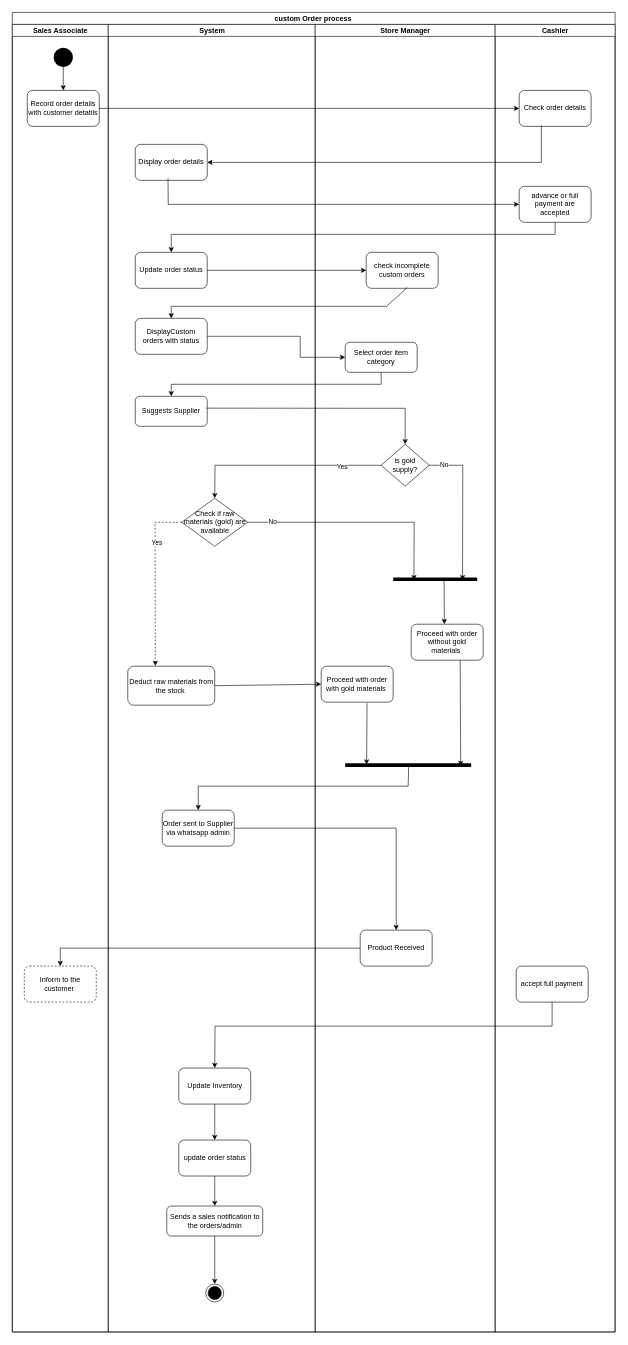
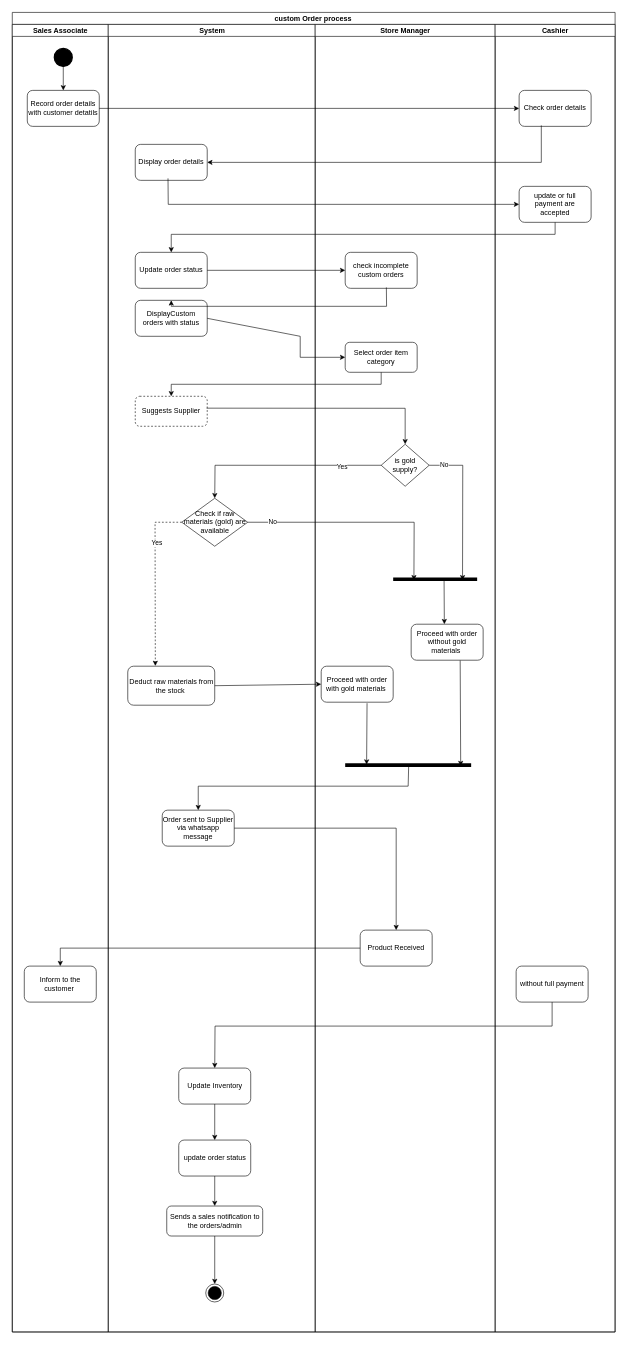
  <mxCell id="0" />
  <mxCell id="1" parent="0" />
  <mxCell id="2" value="custom Order process&amp;nbsp;" style="swimlane;childLayout=stackLayout;resizeParent=1;resizeParentMax=0;startSize=20;html=1;" vertex="1" parent="1"><mxGeometry x="20" y="20" width="1005" height="2200" as="geometry" /></mxCell>
  <mxCell id="3" value="Sales Associate" style="swimlane;startSize=20;html=1;" vertex="1" parent="2"><mxGeometry y="20" width="160" height="2180" as="geometry" /></mxCell>
  <mxCell id="4" value="" style="strokeWidth=2;html=1;shape=mxgraph.flowchart.start_2;whiteSpace=wrap;fillColor=#000000;" vertex="1" parent="3"><mxGeometry x="70.0" y="40" width="30" height="30" as="geometry" /></mxCell>
  <mxCell id="5" value="Record order details with customer detatils" style="rounded=1;whiteSpace=wrap;html=1;" vertex="1" parent="3"><mxGeometry x="25.0" y="110" width="120" height="60" as="geometry" /></mxCell>
- <mxCell id="6" value="Inform to the customer&amp;nbsp;" style="rounded=1;whiteSpace=wrap;html=1;dashed=1;" vertex="1" parent="3"><mxGeometry x="20.0" y="1570" width="120" height="60" as="geometry" /></mxCell>
+ <mxCell id="6" value="Inform to the customer&amp;nbsp;" style="rounded=1;whiteSpace=wrap;html=1;" vertex="1" parent="3"><mxGeometry x="20.0" y="1570" width="120" height="60" as="geometry" /></mxCell>
  <mxCell id="7" value="" style="endArrow=classic;html=1;rounded=0;exitX=0.5;exitY=1;exitDx=0;exitDy=0;exitPerimeter=0;entryX=0.5;entryY=0;entryDx=0;entryDy=0;" edge="1" parent="3" source="4" target="5"><mxGeometry width="50" height="50" relative="1" as="geometry"><mxPoint x="380.0" y="190" as="sourcePoint" /><mxPoint x="430.0" y="140" as="targetPoint" /></mxGeometry></mxCell>
  <mxCell id="8" value="System" style="swimlane;startSize=20;html=1;" vertex="1" parent="2"><mxGeometry x="160" y="20" width="345" height="2180" as="geometry" /></mxCell>
  <mxCell id="9" value="Display order details" style="rounded=1;whiteSpace=wrap;html=1;" vertex="1" parent="8"><mxGeometry x="45.0" y="200" width="120" height="60" as="geometry" /></mxCell>
  <mxCell id="10" value="Update order status" style="rounded=1;whiteSpace=wrap;html=1;" vertex="1" parent="8"><mxGeometry x="45.0" y="380" width="120" height="60" as="geometry" /></mxCell>
- <mxCell id="11" value="DisplayCustom orders with status" style="rounded=1;whiteSpace=wrap;html=1;" vertex="1" parent="8"><mxGeometry x="45.0" y="490" width="120" height="60" as="geometry" /></mxCell>
- <mxCell id="12" value="Suggests Supplier" style="rounded=1;whiteSpace=wrap;html=1;" vertex="1" parent="8"><mxGeometry x="45" y="620" width="120" height="50" as="geometry" /></mxCell>
+ <mxCell id="11" value="DisplayCustom orders with status" style="rounded=1;whiteSpace=wrap;html=1;" vertex="1" parent="8"><mxGeometry x="45.0" y="460" width="120" height="60" as="geometry" /></mxCell>
+ <mxCell id="12" value="Suggests Supplier" style="rounded=1;whiteSpace=wrap;html=1;dashed=1;" vertex="1" parent="8"><mxGeometry x="45" y="620" width="120" height="50" as="geometry" /></mxCell>
  <mxCell id="13" value="Check if raw materials (gold) are available" style="rhombus;whiteSpace=wrap;html=1;" vertex="1" parent="8"><mxGeometry x="122.5" y="790" width="110" height="80" as="geometry" /></mxCell>
  <mxCell id="14" value="Deduct raw materials from the stock&amp;nbsp;" style="rounded=1;whiteSpace=wrap;html=1;" vertex="1" parent="8"><mxGeometry x="32.5" y="1070" width="145" height="65" as="geometry" /></mxCell>
- <mxCell id="15" value="Order sent to Supplier&lt;div&gt;via whatsapp admin&lt;/div&gt;" style="rounded=1;whiteSpace=wrap;html=1;" vertex="1" parent="8"><mxGeometry x="90.0" y="1310" width="120" height="60" as="geometry" /></mxCell>
+ <mxCell id="15" value="Order sent to Supplier&lt;div&gt;via whatsapp message&lt;/div&gt;" style="rounded=1;whiteSpace=wrap;html=1;" vertex="1" parent="8"><mxGeometry x="90.0" y="1310" width="120" height="60" as="geometry" /></mxCell>
  <mxCell id="16" value="Sends a sales notification to the orders/admin" style="rounded=1;whiteSpace=wrap;html=1;" vertex="1" parent="8"><mxGeometry x="97.5" y="1970" width="160" height="50" as="geometry" /></mxCell>
  <mxCell id="17" value="Update Inventory" style="rounded=1;whiteSpace=wrap;html=1;" vertex="1" parent="8"><mxGeometry x="117.5" y="1740" width="120" height="60" as="geometry" /></mxCell>
  <mxCell id="18" value="update order status" style="rounded=1;whiteSpace=wrap;html=1;" vertex="1" parent="8"><mxGeometry x="117.5" y="1860" width="120" height="60" as="geometry" /></mxCell>
  <mxCell id="19" value="" style="ellipse;html=1;shape=endState;fillColor=#000000;strokeColor=#000000;" vertex="1" parent="8"><mxGeometry x="162.5" y="2100" width="30" height="30" as="geometry" /></mxCell>
  <mxCell id="20" value="" style="endArrow=classic;html=1;rounded=0;exitX=0;exitY=0.5;exitDx=0;exitDy=0;entryX=0.317;entryY=-0.007;entryDx=0;entryDy=0;entryPerimeter=0;dashed=1;" edge="1" parent="8" source="13" target="14"><mxGeometry width="50" height="50" relative="1" as="geometry"><mxPoint x="310.0" y="960" as="sourcePoint" /><mxPoint x="360.0" y="910" as="targetPoint" /><Array as="points"><mxPoint x="78.0" y="830" /></Array></mxGeometry></mxCell>
  <mxCell id="21" value="Yes" style="edgeLabel;html=1;align=center;verticalAlign=middle;resizable=0;points=[];" vertex="1" connectable="0" parent="20"><mxGeometry x="-0.443" y="2" relative="1" as="geometry"><mxPoint as="offset" /></mxGeometry></mxCell>
  <mxCell id="22" value="" style="endArrow=classic;html=1;rounded=0;exitX=0.5;exitY=1;exitDx=0;exitDy=0;entryX=0.5;entryY=0;entryDx=0;entryDy=0;" edge="1" parent="8" source="17" target="18"><mxGeometry width="50" height="50" relative="1" as="geometry"><mxPoint x="295.0" y="1860" as="sourcePoint" /><mxPoint x="345.0" y="1810" as="targetPoint" /></mxGeometry></mxCell>
  <mxCell id="23" value="" style="endArrow=classic;html=1;rounded=0;exitX=0.5;exitY=1;exitDx=0;exitDy=0;entryX=0.5;entryY=0;entryDx=0;entryDy=0;" edge="1" parent="8" source="18" target="16"><mxGeometry width="50" height="50" relative="1" as="geometry"><mxPoint x="370.0" y="1800" as="sourcePoint" /><mxPoint x="420.0" y="1750" as="targetPoint" /></mxGeometry></mxCell>
  <mxCell id="24" value="" style="endArrow=classic;html=1;rounded=0;exitX=0.5;exitY=1;exitDx=0;exitDy=0;entryX=0.5;entryY=0;entryDx=0;entryDy=0;" edge="1" parent="8" source="16" target="19"><mxGeometry width="50" height="50" relative="1" as="geometry"><mxPoint x="370.0" y="1700" as="sourcePoint" /><mxPoint x="420.0" y="1650" as="targetPoint" /></mxGeometry></mxCell>
  <mxCell id="25" value="Store Manager" style="swimlane;startSize=20;html=1;" vertex="1" parent="2"><mxGeometry x="505" y="20" width="300" height="2180" as="geometry" /></mxCell>
- <mxCell id="26" value="check incomplete custom orders" style="rounded=1;whiteSpace=wrap;html=1;" vertex="1" parent="25"><mxGeometry x="85" y="380" width="120" height="60" as="geometry" /></mxCell>
+ <mxCell id="26" value="check incomplete custom orders" style="rounded=1;whiteSpace=wrap;html=1;" vertex="1" parent="25"><mxGeometry x="50.0" y="380" width="120" height="60" as="geometry" /></mxCell>
  <mxCell id="27" value="Select order item category" style="rounded=1;whiteSpace=wrap;html=1;" vertex="1" parent="25"><mxGeometry x="50" y="530" width="120" height="50" as="geometry" /></mxCell>
  <mxCell id="28" value="is gold supply?" style="rhombus;whiteSpace=wrap;html=1;" vertex="1" parent="25"><mxGeometry x="110" y="700" width="80" height="70" as="geometry" /></mxCell>
  <mxCell id="29" value="" style="line;strokeWidth=6;rotatable=0;dashed=0;labelPosition=right;align=left;verticalAlign=middle;spacingTop=0;spacingLeft=6;points=[];portConstraint=eastwest;" vertex="1" parent="25"><mxGeometry x="130" y="920" width="140" height="10" as="geometry" /></mxCell>
  <mxCell id="30" value="Proceed with order&lt;div&gt;without gold materials&amp;nbsp;&lt;/div&gt;" style="rounded=1;whiteSpace=wrap;html=1;" vertex="1" parent="25"><mxGeometry x="160.0" y="1000" width="120" height="60" as="geometry" /></mxCell>
  <mxCell id="31" value="Proceed with order&lt;div&gt;with gold materials&amp;nbsp;&lt;/div&gt;" style="rounded=1;whiteSpace=wrap;html=1;" vertex="1" parent="25"><mxGeometry x="10.0" y="1070" width="120" height="60" as="geometry" /></mxCell>
  <mxCell id="32" value="" style="line;strokeWidth=6;rotatable=0;dashed=0;labelPosition=right;align=left;verticalAlign=middle;spacingTop=0;spacingLeft=6;points=[];portConstraint=eastwest;" vertex="1" parent="25"><mxGeometry x="50" y="1230" width="210" height="10" as="geometry" /></mxCell>
  <mxCell id="33" value="Product Received" style="rounded=1;whiteSpace=wrap;html=1;" vertex="1" parent="25"><mxGeometry x="75.0" y="1510" width="120" height="60" as="geometry" /></mxCell>
  <mxCell id="34" value="" style="endArrow=classic;html=1;rounded=0;exitX=1;exitY=0.5;exitDx=0;exitDy=0;entryX=0.826;entryY=0.673;entryDx=0;entryDy=0;entryPerimeter=0;" edge="1" parent="25" source="28" target="29"><mxGeometry width="50" height="50" relative="1" as="geometry"><mxPoint x="-35.0" y="710" as="sourcePoint" /><mxPoint x="15.0" y="660" as="targetPoint" /><Array as="points"><mxPoint x="246.0" y="735" /></Array></mxGeometry></mxCell>
  <mxCell id="35" value="No" style="edgeLabel;html=1;align=center;verticalAlign=middle;resizable=0;points=[];" vertex="1" connectable="0" parent="34"><mxGeometry x="-0.81" y="1" relative="1" as="geometry"><mxPoint as="offset" /></mxGeometry></mxCell>
  <mxCell id="36" value="" style="endArrow=classic;html=1;rounded=0;exitX=0.606;exitY=0.327;exitDx=0;exitDy=0;exitPerimeter=0;entryX=0.461;entryY=-0.001;entryDx=0;entryDy=0;entryPerimeter=0;" edge="1" parent="25" source="29" target="30"><mxGeometry width="50" height="50" relative="1" as="geometry"><mxPoint x="25.0" y="980" as="sourcePoint" /><mxPoint x="75.0" y="930" as="targetPoint" /></mxGeometry></mxCell>
  <mxCell id="37" value="" style="endArrow=classic;html=1;rounded=0;exitX=0.681;exitY=1.007;exitDx=0;exitDy=0;exitPerimeter=0;entryX=0.917;entryY=0.644;entryDx=0;entryDy=0;entryPerimeter=0;" edge="1" parent="25" source="30" target="32"><mxGeometry width="50" height="50" relative="1" as="geometry"><mxPoint x="-75.0" y="1020" as="sourcePoint" /><mxPoint x="-25.0" y="970" as="targetPoint" /></mxGeometry></mxCell>
  <mxCell id="38" value="" style="endArrow=classic;html=1;rounded=0;exitX=0.637;exitY=1.028;exitDx=0;exitDy=0;exitPerimeter=0;entryX=0.17;entryY=0.396;entryDx=0;entryDy=0;entryPerimeter=0;" edge="1" parent="25" source="31" target="32"><mxGeometry width="50" height="50" relative="1" as="geometry"><mxPoint x="-75.0" y="1020" as="sourcePoint" /><mxPoint x="-25.0" y="970" as="targetPoint" /></mxGeometry></mxCell>
  <mxCell id="39" value="Cashier" style="swimlane;startSize=20;html=1;" vertex="1" parent="2"><mxGeometry x="805" y="20" width="200" height="2180" as="geometry" /></mxCell>
  <mxCell id="40" value="Check order details" style="rounded=1;whiteSpace=wrap;html=1;" vertex="1" parent="39"><mxGeometry x="40.0" y="110" width="120" height="60" as="geometry" /></mxCell>
- <mxCell id="41" value="advance or full payment are accepted" style="rounded=1;whiteSpace=wrap;html=1;" vertex="1" parent="39"><mxGeometry x="40.0" y="270" width="120" height="60" as="geometry" /></mxCell>
- <mxCell id="42" value="accept full payment" style="rounded=1;whiteSpace=wrap;html=1;" vertex="1" parent="39"><mxGeometry x="35.0" y="1570" width="120" height="60" as="geometry" /></mxCell>
+ <mxCell id="41" value="update or full payment are accepted" style="rounded=1;whiteSpace=wrap;html=1;" vertex="1" parent="39"><mxGeometry x="40.0" y="270" width="120" height="60" as="geometry" /></mxCell>
+ <mxCell id="42" value="without full payment" style="rounded=1;whiteSpace=wrap;html=1;" vertex="1" parent="39"><mxGeometry x="35.0" y="1570" width="120" height="60" as="geometry" /></mxCell>
  <mxCell id="43" value="" style="endArrow=classic;html=1;rounded=0;exitX=1;exitY=0.5;exitDx=0;exitDy=0;entryX=0;entryY=0.5;entryDx=0;entryDy=0;" edge="1" parent="2" source="5" target="40"><mxGeometry width="50" height="50" relative="1" as="geometry"><mxPoint x="490.0" y="200" as="sourcePoint" /><mxPoint x="540.0" y="150" as="targetPoint" /></mxGeometry></mxCell>
  <mxCell id="44" value="" style="endArrow=classic;html=1;rounded=0;exitX=0.308;exitY=0.973;exitDx=0;exitDy=0;exitPerimeter=0;entryX=1;entryY=0.5;entryDx=0;entryDy=0;" edge="1" parent="2" source="40" target="9"><mxGeometry width="50" height="50" relative="1" as="geometry"><mxPoint x="490.0" y="200" as="sourcePoint" /><mxPoint x="540.0" y="150" as="targetPoint" /><Array as="points"><mxPoint x="882.0" y="250" /></Array></mxGeometry></mxCell>
  <mxCell id="45" value="" style="endArrow=classic;html=1;rounded=0;exitX=0.455;exitY=0.945;exitDx=0;exitDy=0;exitPerimeter=0;entryX=0;entryY=0.5;entryDx=0;entryDy=0;" edge="1" parent="2" source="9" target="41"><mxGeometry width="50" height="50" relative="1" as="geometry"><mxPoint x="490.0" y="200" as="sourcePoint" /><mxPoint x="540.0" y="150" as="targetPoint" /><Array as="points"><mxPoint x="260.0" y="320" /></Array></mxGeometry></mxCell>
  <mxCell id="46" value="" style="endArrow=classic;html=1;rounded=0;entryX=0.5;entryY=0;entryDx=0;entryDy=0;exitX=0.5;exitY=1;exitDx=0;exitDy=0;" edge="1" parent="2" source="41" target="10"><mxGeometry width="50" height="50" relative="1" as="geometry"><mxPoint x="490.0" y="200" as="sourcePoint" /><mxPoint x="540.0" y="150" as="targetPoint" /><Array as="points"><mxPoint x="905.0" y="370" /><mxPoint x="265.0" y="370" /></Array></mxGeometry></mxCell>
  <mxCell id="47" value="" style="endArrow=classic;html=1;rounded=0;exitX=1;exitY=0.5;exitDx=0;exitDy=0;" edge="1" parent="2" source="10" target="26"><mxGeometry width="50" height="50" relative="1" as="geometry"><mxPoint x="480.0" y="340" as="sourcePoint" /><mxPoint x="530.0" y="290" as="targetPoint" /></mxGeometry></mxCell>
  <mxCell id="48" value="" style="endArrow=classic;html=1;rounded=0;exitX=0.572;exitY=0.975;exitDx=0;exitDy=0;exitPerimeter=0;entryX=0.5;entryY=0;entryDx=0;entryDy=0;" edge="1" parent="2" source="26" target="11"><mxGeometry width="50" height="50" relative="1" as="geometry"><mxPoint x="450.0" y="500" as="sourcePoint" /><mxPoint x="500.0" y="450" as="targetPoint" /><Array as="points"><mxPoint x="624.0" y="490" /><mxPoint x="265.0" y="490" /></Array></mxGeometry></mxCell>
  <mxCell id="49" value="" style="endArrow=classic;html=1;rounded=0;exitX=1;exitY=0.5;exitDx=0;exitDy=0;entryX=0;entryY=0.5;entryDx=0;entryDy=0;" edge="1" parent="2" source="11" target="27"><mxGeometry width="50" height="50" relative="1" as="geometry"><mxPoint x="450.0" y="500" as="sourcePoint" /><mxPoint x="500.0" y="450" as="targetPoint" /><Array as="points"><mxPoint x="480.0" y="540" /><mxPoint x="480.0" y="575" /></Array></mxGeometry></mxCell>
  <mxCell id="50" value="" style="endArrow=classic;html=1;rounded=0;exitX=0.5;exitY=1;exitDx=0;exitDy=0;entryX=0.5;entryY=0;entryDx=0;entryDy=0;" edge="1" parent="2" source="27" target="12"><mxGeometry width="50" height="50" relative="1" as="geometry"><mxPoint x="420.0" y="620" as="sourcePoint" /><mxPoint x="470.0" y="570" as="targetPoint" /><Array as="points"><mxPoint x="615.0" y="620" /><mxPoint x="265.0" y="620" /></Array></mxGeometry></mxCell>
  <mxCell id="51" value="" style="endArrow=classic;html=1;rounded=0;exitX=0.991;exitY=0.396;exitDx=0;exitDy=0;exitPerimeter=0;entryX=0.5;entryY=0;entryDx=0;entryDy=0;" edge="1" parent="2" source="12" target="28"><mxGeometry width="50" height="50" relative="1" as="geometry"><mxPoint x="420.0" y="620" as="sourcePoint" /><mxPoint x="470.0" y="570" as="targetPoint" /><Array as="points"><mxPoint x="655.0" y="660" /></Array></mxGeometry></mxCell>
  <mxCell id="52" value="" style="endArrow=classic;html=1;rounded=0;exitX=0;exitY=0.5;exitDx=0;exitDy=0;entryX=0.5;entryY=0;entryDx=0;entryDy=0;" edge="1" parent="2" source="28" target="13"><mxGeometry width="50" height="50" relative="1" as="geometry"><mxPoint x="470.0" y="730" as="sourcePoint" /><mxPoint x="520.0" y="680" as="targetPoint" /><Array as="points"><mxPoint x="338.0" y="755" /></Array></mxGeometry></mxCell>
  <mxCell id="53" value="Yes" style="edgeLabel;html=1;align=center;verticalAlign=middle;resizable=0;points=[];" vertex="1" connectable="0" parent="52"><mxGeometry x="-0.603" y="1" relative="1" as="geometry"><mxPoint as="offset" /></mxGeometry></mxCell>
  <mxCell id="54" value="" style="endArrow=classic;html=1;rounded=0;exitX=1;exitY=0.5;exitDx=0;exitDy=0;entryX=0.247;entryY=0.673;entryDx=0;entryDy=0;entryPerimeter=0;" edge="1" parent="2" source="13" target="29"><mxGeometry width="50" height="50" relative="1" as="geometry"><mxPoint x="470.0" y="730" as="sourcePoint" /><mxPoint x="520.0" y="680" as="targetPoint" /><Array as="points"><mxPoint x="670.0" y="850" /></Array></mxGeometry></mxCell>
  <mxCell id="55" value="No" style="edgeLabel;html=1;align=center;verticalAlign=middle;resizable=0;points=[];" vertex="1" connectable="0" parent="54"><mxGeometry x="-0.779" y="1" relative="1" as="geometry"><mxPoint as="offset" /></mxGeometry></mxCell>
  <mxCell id="56" value="" style="endArrow=classic;html=1;rounded=0;exitX=1;exitY=0.5;exitDx=0;exitDy=0;entryX=0;entryY=0.5;entryDx=0;entryDy=0;" edge="1" parent="2" source="14" target="31"><mxGeometry width="50" height="50" relative="1" as="geometry"><mxPoint x="410.0" y="1100" as="sourcePoint" /><mxPoint x="460.0" y="1050" as="targetPoint" /></mxGeometry></mxCell>
  <mxCell id="57" value="" style="endArrow=classic;html=1;rounded=0;exitX=0.504;exitY=0.54;exitDx=0;exitDy=0;exitPerimeter=0;entryX=0.5;entryY=0;entryDx=0;entryDy=0;" edge="1" parent="2" source="32" target="15"><mxGeometry width="50" height="50" relative="1" as="geometry"><mxPoint x="400.0" y="1290" as="sourcePoint" /><mxPoint x="450.0" y="1240" as="targetPoint" /><Array as="points"><mxPoint x="660.0" y="1290" /><mxPoint x="310.0" y="1290" /></Array></mxGeometry></mxCell>
  <mxCell id="58" value="" style="endArrow=classic;html=1;rounded=0;exitX=1;exitY=0.5;exitDx=0;exitDy=0;entryX=0.5;entryY=0;entryDx=0;entryDy=0;" edge="1" parent="2" source="15" target="33"><mxGeometry width="50" height="50" relative="1" as="geometry"><mxPoint x="400.0" y="1190" as="sourcePoint" /><mxPoint x="450.0" y="1140" as="targetPoint" /><Array as="points"><mxPoint x="640.0" y="1360" /></Array></mxGeometry></mxCell>
  <mxCell id="59" value="" style="endArrow=classic;html=1;rounded=0;exitX=0;exitY=0.5;exitDx=0;exitDy=0;entryX=0.5;entryY=0;entryDx=0;entryDy=0;" edge="1" parent="2" source="33" target="6"><mxGeometry width="50" height="50" relative="1" as="geometry"><mxPoint x="440.0" y="1370" as="sourcePoint" /><mxPoint x="490.0" y="1320" as="targetPoint" /><Array as="points"><mxPoint x="80.0" y="1560" /></Array></mxGeometry></mxCell>
  <mxCell id="60" value="" style="endArrow=classic;html=1;rounded=0;exitX=0.5;exitY=1;exitDx=0;exitDy=0;entryX=0.5;entryY=0;entryDx=0;entryDy=0;" edge="1" parent="2" source="42" target="17"><mxGeometry width="50" height="50" relative="1" as="geometry"><mxPoint x="440.0" y="1370" as="sourcePoint" /><mxPoint x="490.0" y="1320" as="targetPoint" /><Array as="points"><mxPoint x="900.0" y="1690" /><mxPoint x="338.0" y="1690" /></Array></mxGeometry></mxCell>
